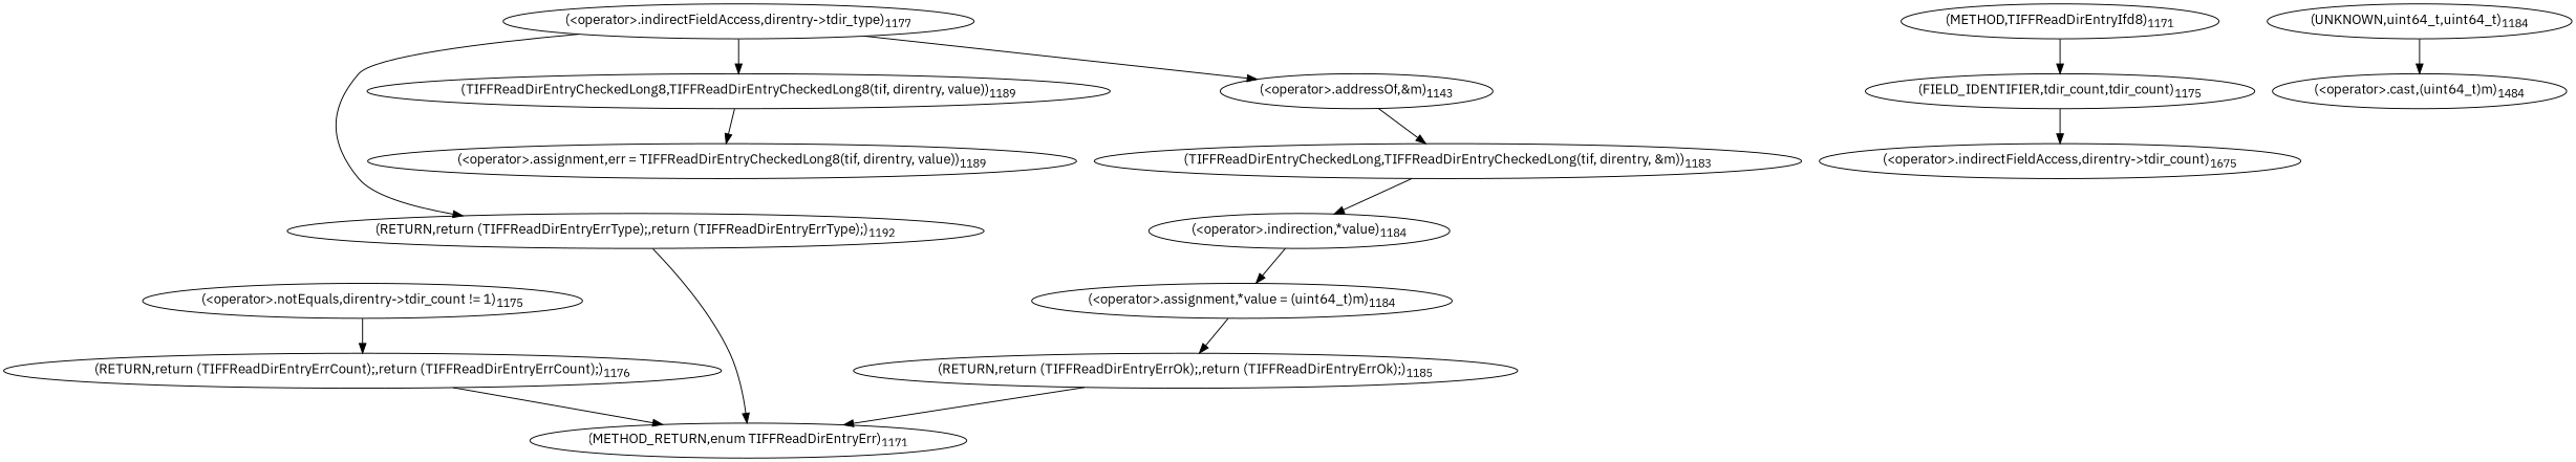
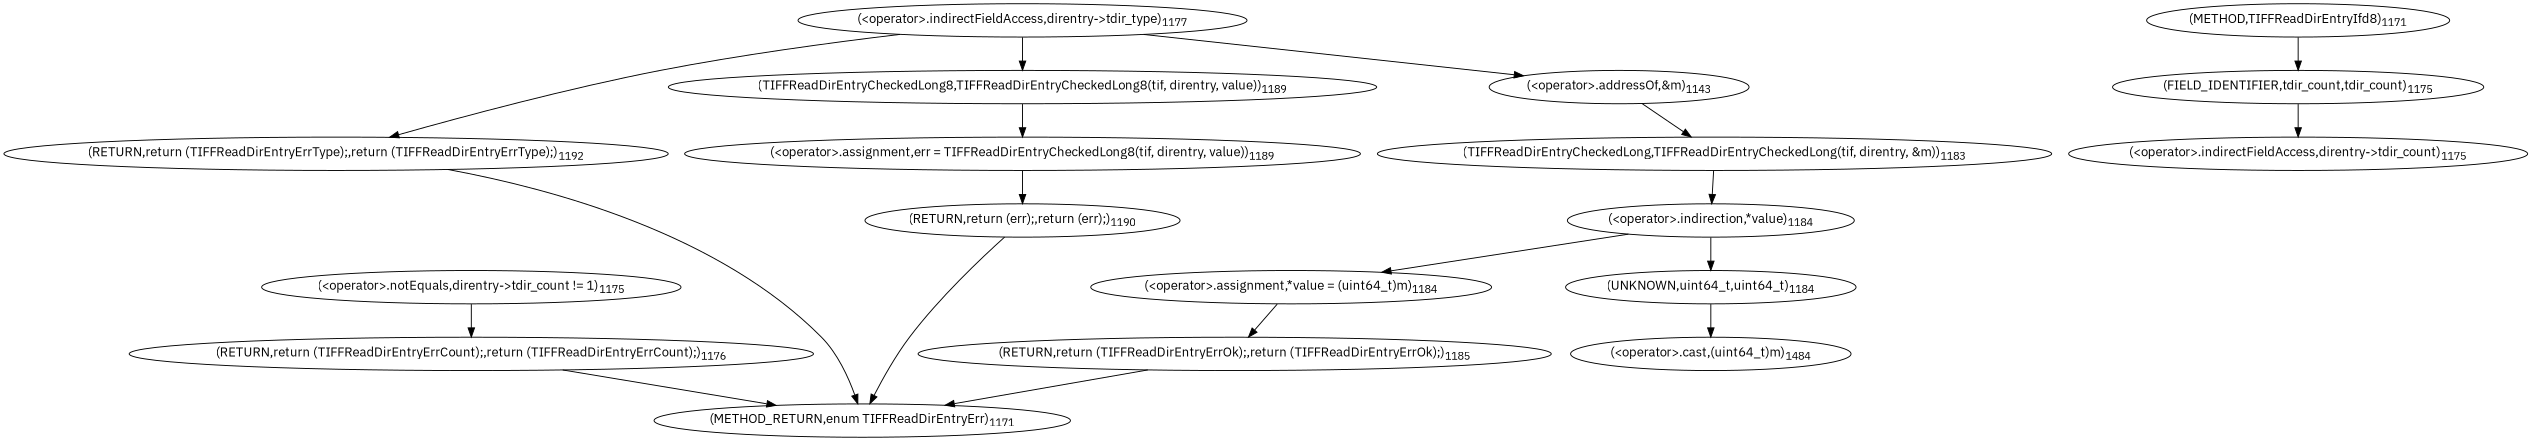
  digraph {
    fontname="IBM Plex Sans"
    node [fontname="IBM Plex Sans"]
    edge [fontname="IBM Plex Sans"]
    n1 [label=<(&lt;operator&gt;.notEquals,direntry-&gt;tdir_count != 1)<SUB>1175</SUB>>]
    n2 [label=<(RETURN,return (TIFFReadDirEntryErrCount);,return (TIFFReadDirEntryErrCount);)<SUB>1176</SUB>>]
    n3 [label=<(METHOD_RETURN,enum TIFFReadDirEntryErr)<SUB>1171</SUB>>]
    n4 [label=<(&lt;operator&gt;.indirectFieldAccess,direntry-&gt;tdir_type)<SUB>1177</SUB>>]
    n5 [label=<(RETURN,return (TIFFReadDirEntryErrType);,return (TIFFReadDirEntryErrType);)<SUB>1192</SUB>>]
    n6 [label=<(TIFFReadDirEntryCheckedLong8,TIFFReadDirEntryCheckedLong8(tif, direntry, value))<SUB>1189</SUB>>]
    n7 [label=<(&lt;operator&gt;.addressOf,&amp;m)<SUB>1143</SUB>>]
    n8 [label=<(&lt;operator&gt;.assignment,err = TIFFReadDirEntryCheckedLong8(tif, direntry, value))<SUB>1189</SUB>>]
    n9 [label=<(TIFFReadDirEntryCheckedLong,TIFFReadDirEntryCheckedLong(tif, direntry, &amp;m))<SUB>1183</SUB>>]
-   n10 [label=<(&lt;operator&gt;.indirectFieldAccess,direntry-&gt;tdir_count)<SUB>1675</SUB>>]
+   n10 [label=<(&lt;operator&gt;.indirectFieldAccess,direntry-&gt;tdir_count)<SUB>1175</SUB>>]
+   n11 [label=<(RETURN,return (err);,return (err);)<SUB>1190</SUB>>]
    n12 [label=<(FIELD_IDENTIFIER,tdir_count,tdir_count)<SUB>1175</SUB>>]
    n13 [label=<(&lt;operator&gt;.indirection,*value)<SUB>1184</SUB>>]
    n14 [label=<(&lt;operator&gt;.assignment,*value = (uint64_t)m)<SUB>1184</SUB>>]
    n15 [label=<(UNKNOWN,uint64_t,uint64_t)<SUB>1184</SUB>>]
    n16 [label=<(RETURN,return (TIFFReadDirEntryErrOk);,return (TIFFReadDirEntryErrOk);)<SUB>1185</SUB>>]
    n17 [label=<(&lt;operator&gt;.cast,(uint64_t)m)<SUB>1484</SUB>>]
    n18 [label=<(METHOD,TIFFReadDirEntryIfd8)<SUB>1171</SUB>>]
    n1 -> n2
    n2 -> n3
    n4 -> n5
    n4 -> n6
    n4 -> n7
    n5 -> n3
    n6 -> n8
    n7 -> n9
+   n8 -> n11
    n9 -> n13
+   n11 -> n3
    n12 -> n10
    n13 -> n14
+   n13 -> n15
    n14 -> n16
    n15 -> n17
    n16 -> n3
    n18 -> n12
  }
